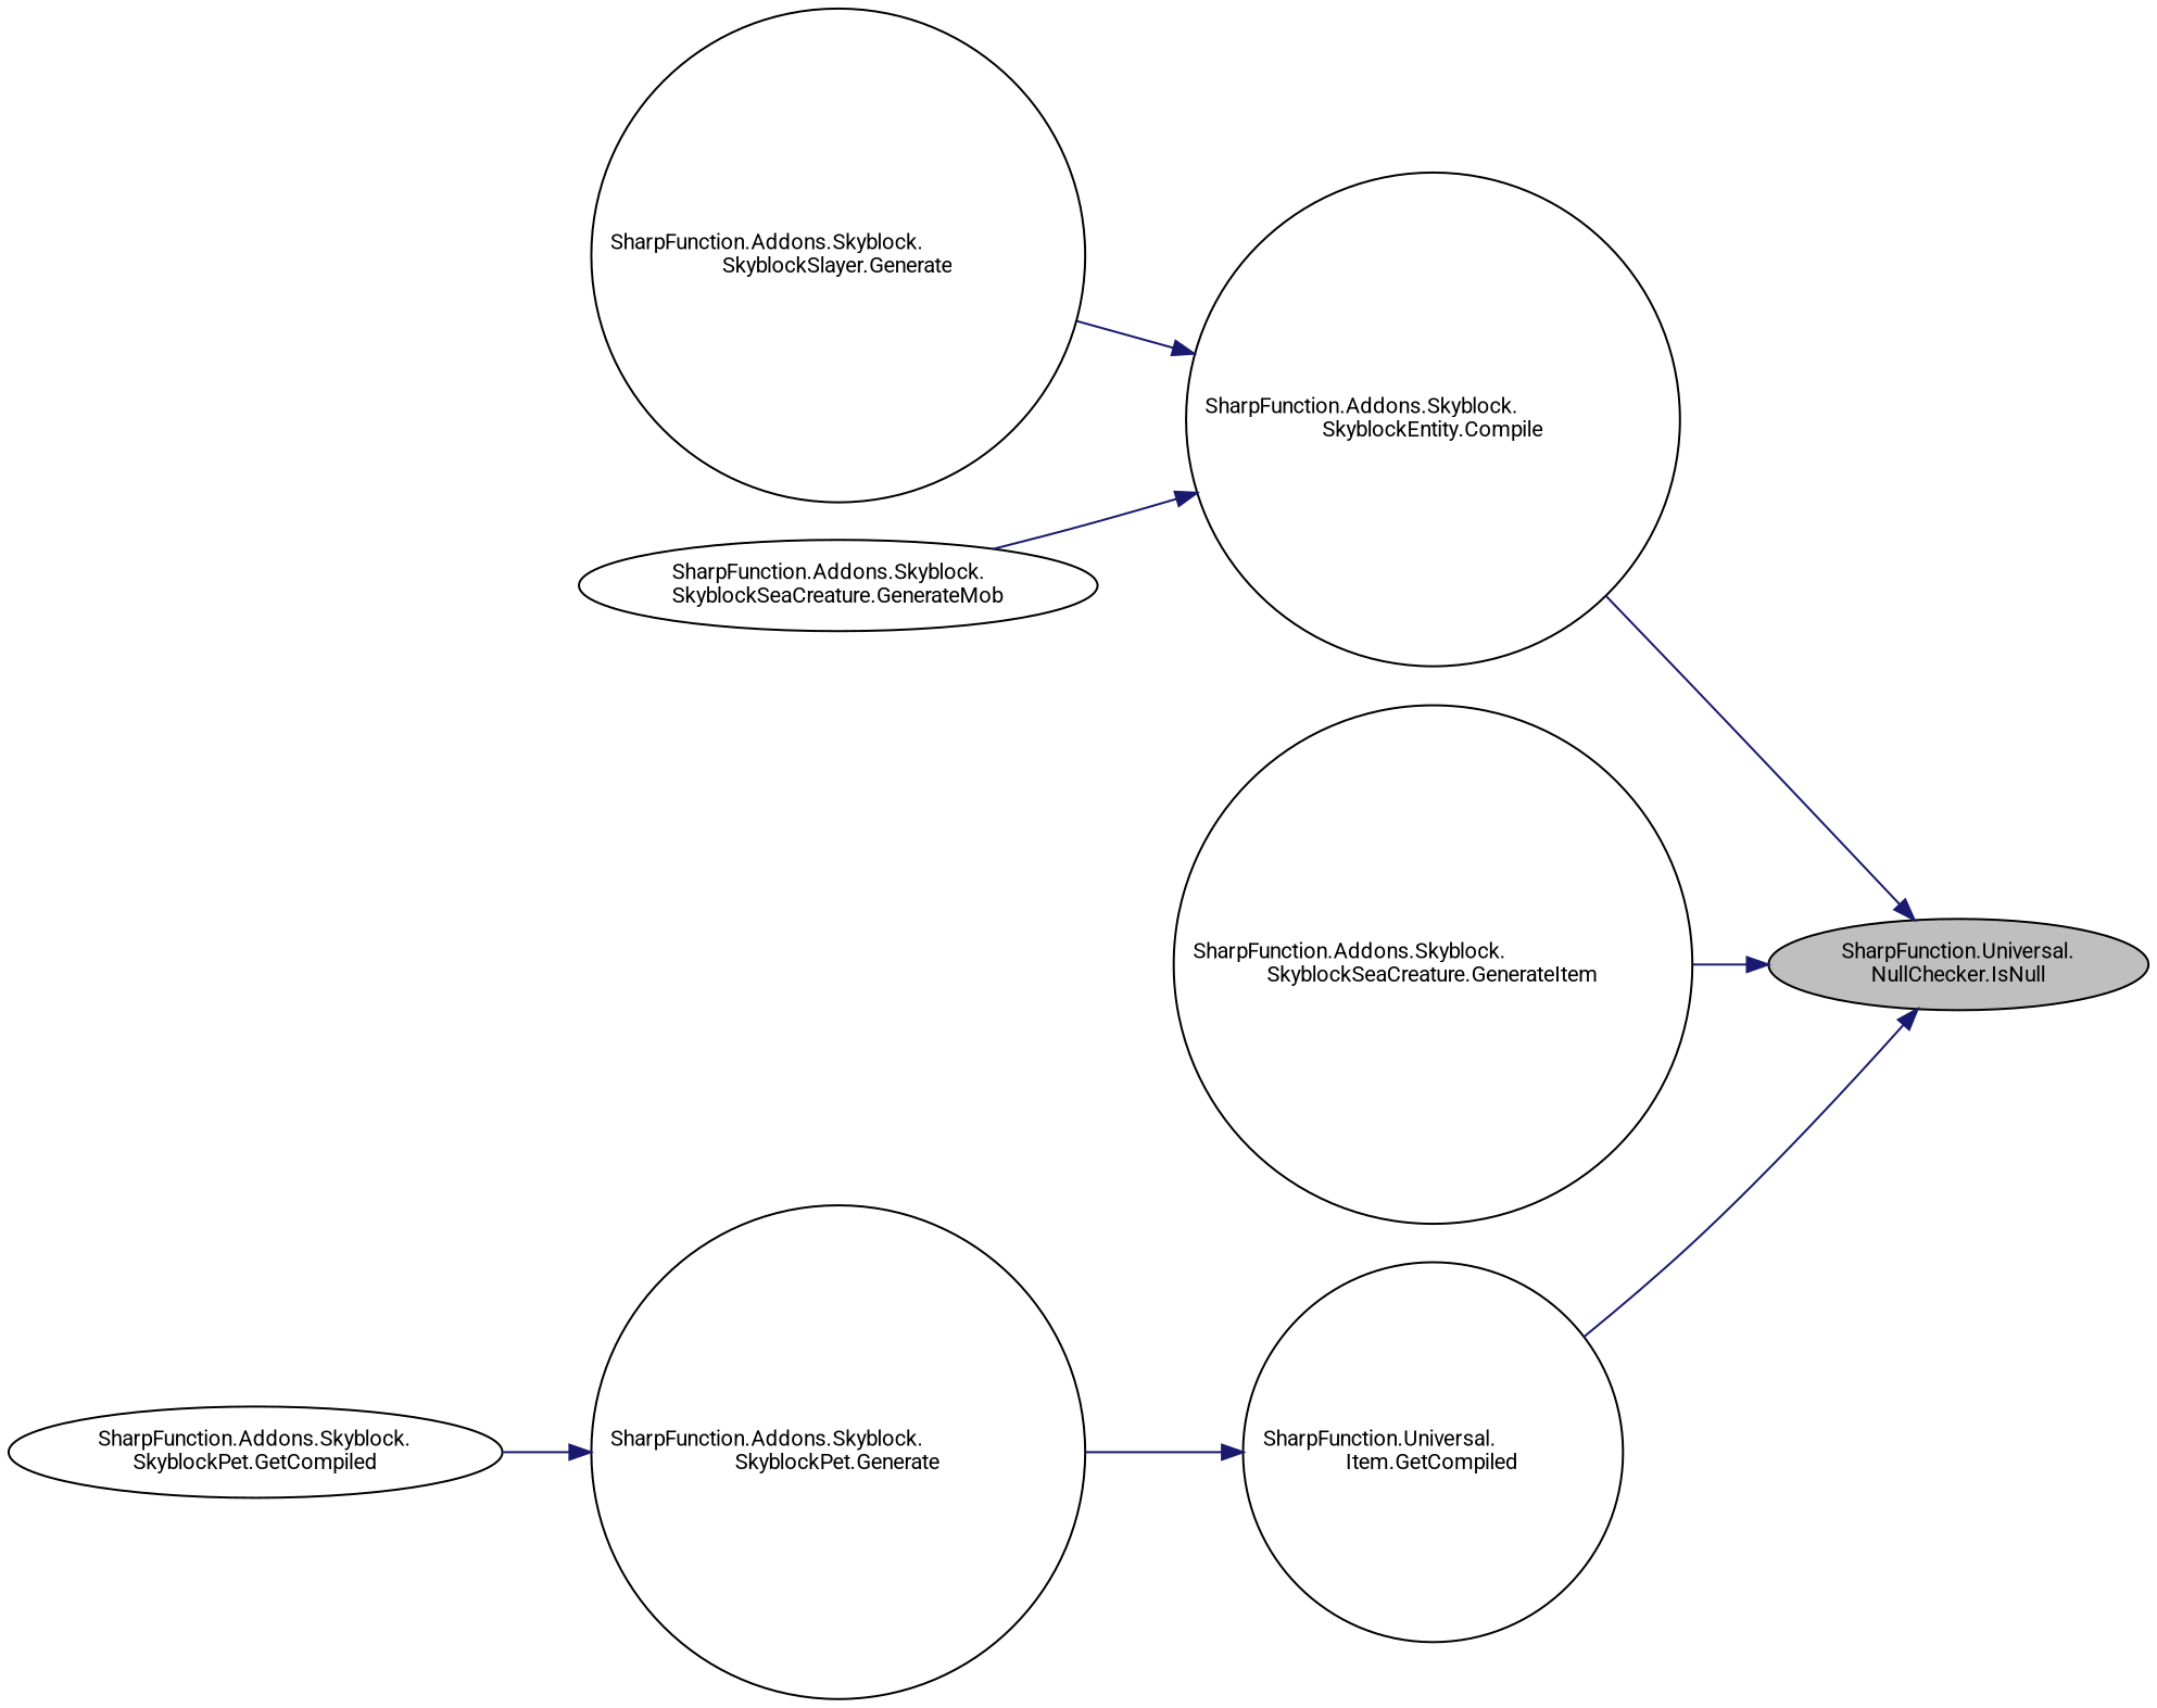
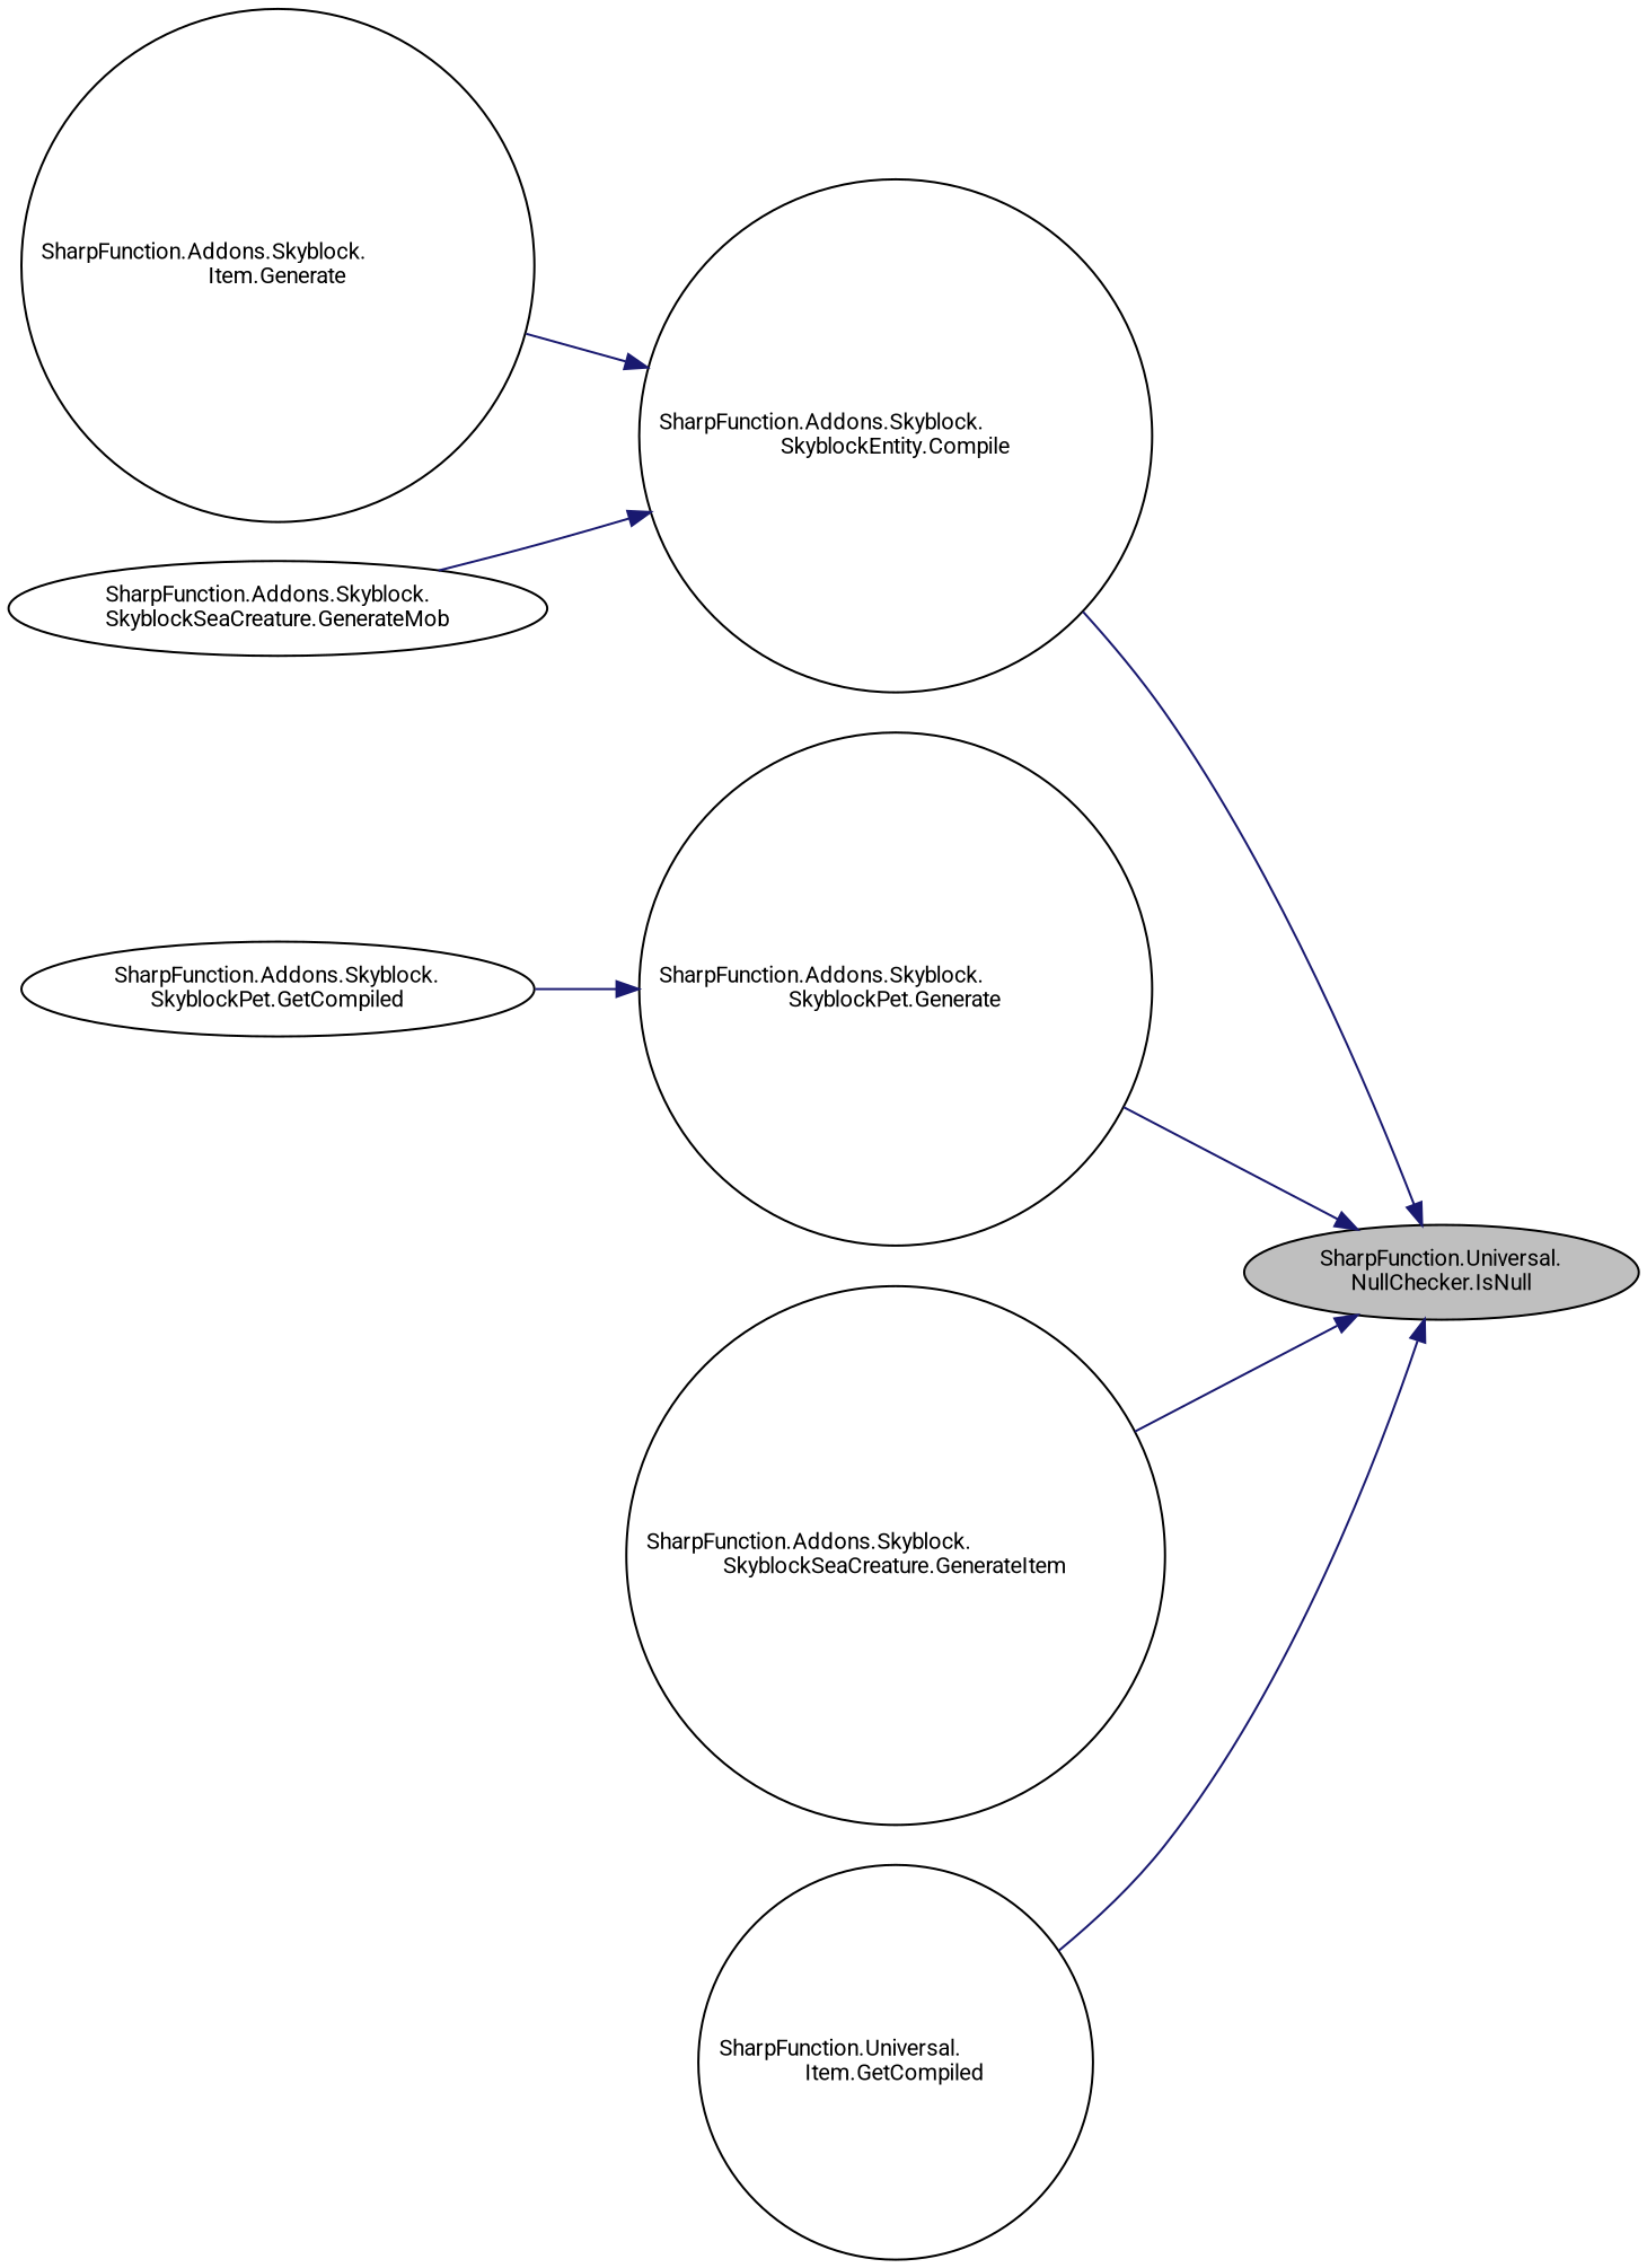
  digraph {
    fontname=Roboto
    rankdir=RL
    node [color=black fillcolor=white fontname=Roboto fontsize=10 shape=circle style=filled]
    edge [color=midnightblue dir=back fontname=Roboto fontsize=10 labelfontname=Helvetica labelfontsize=10 style=solid]
    n1 [fillcolor=grey75 fontcolor=black height=0.2 label="SharpFunction.Universal.\lNullChecker.IsNull" shape=ellipse width=0.4]
    n2 [height=0.2 label="SharpFunction.Addons.Skyblock.\lSkyblockEntity.Compile" width=0.4]
    n3 [height=0.2 label="SharpFunction.Addons.Skyblock.\lSkyblockPet.Generate" width=0.4]
    n4 [height=0.2 label="SharpFunction.Addons.Skyblock.\lSkyblockSeaCreature.GenerateItem" width=0.4]
    n5 [height=0.2 label="SharpFunction.Universal.\lItem.GetCompiled" width=0.4]
-   n6 [height=0.2 label="SharpFunction.Addons.Skyblock.\lSkyblockSlayer.Generate" width=0.4]
+   n6 [height=0.2 label="SharpFunction.Addons.Skyblock.\lItem.Generate" width=0.4]
    n7 [height=0.2 label="SharpFunction.Addons.Skyblock.\lSkyblockSeaCreature.GenerateMob" shape=ellipse width=0.4]
    n8 [height=0.2 label="SharpFunction.Addons.Skyblock.\lSkyblockPet.GetCompiled" shape=ellipse width=0.4]
    n1 -> n2
-   n5 -> n3
+   n1 -> n3
    n1 -> n4
    n1 -> n5
    n2 -> n6
    n2 -> n7
    n3 -> n8
  }
